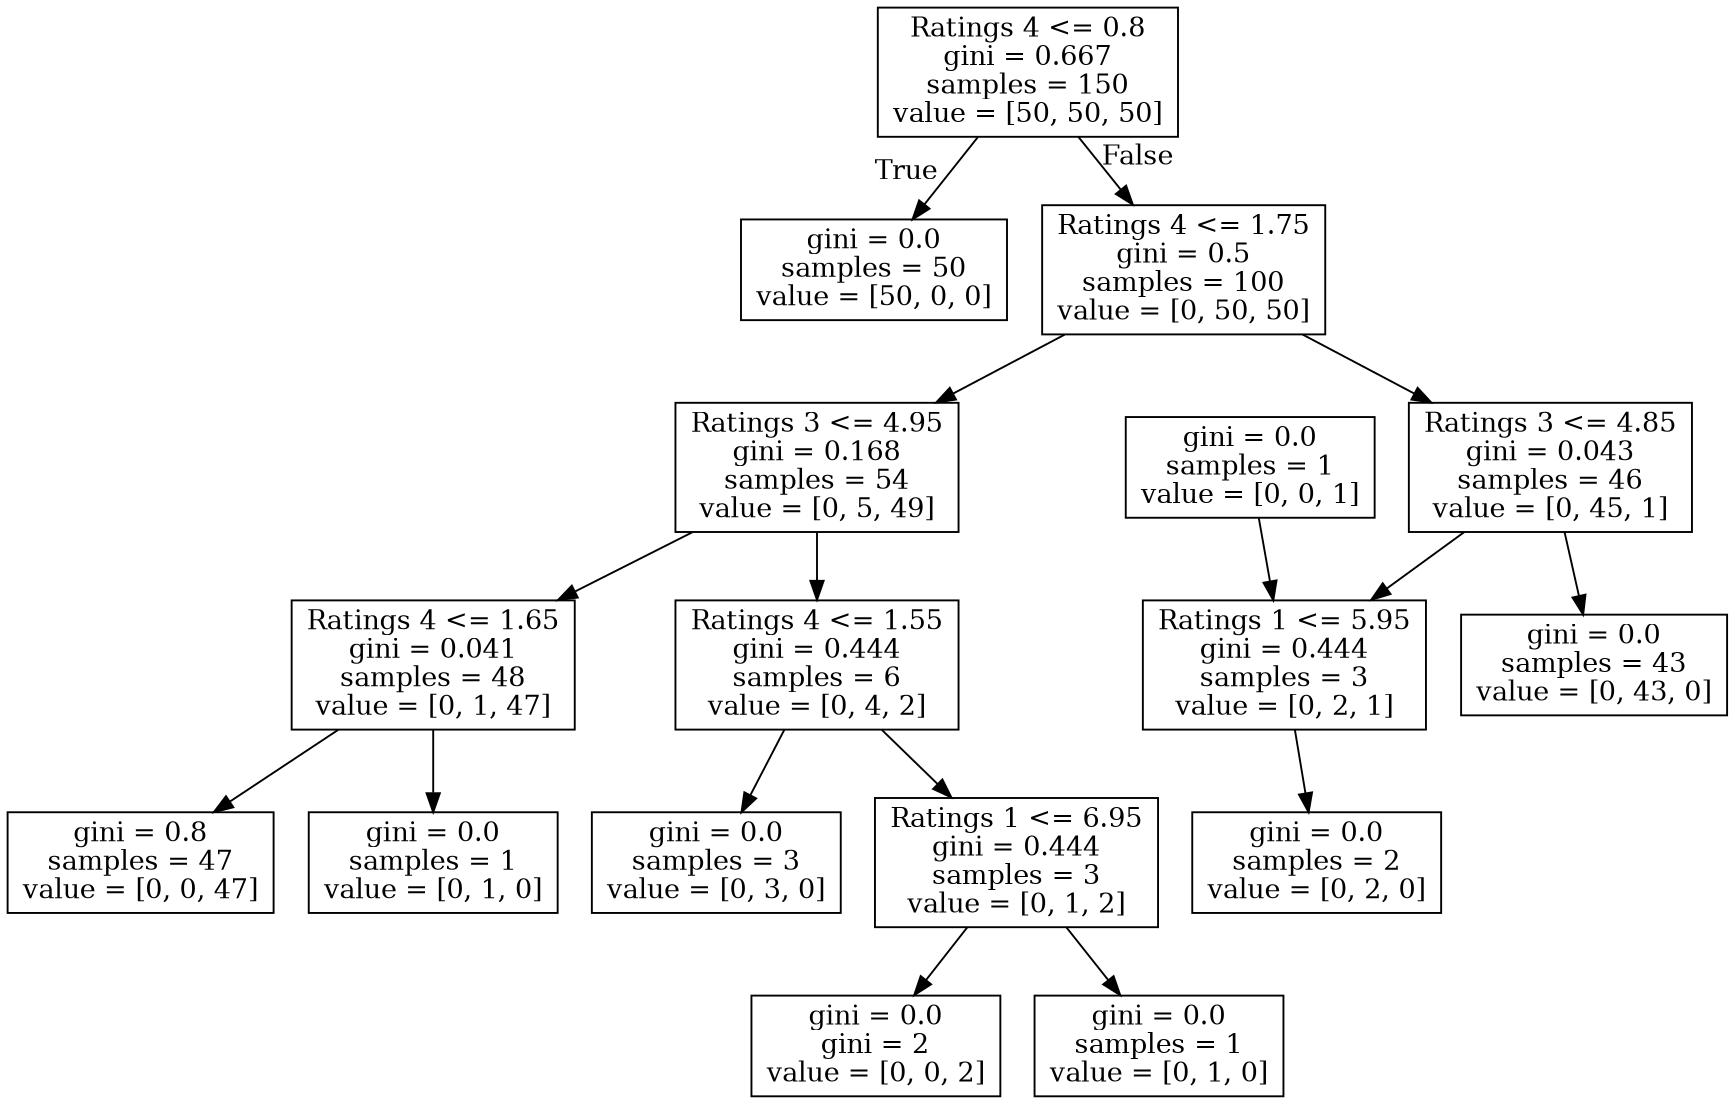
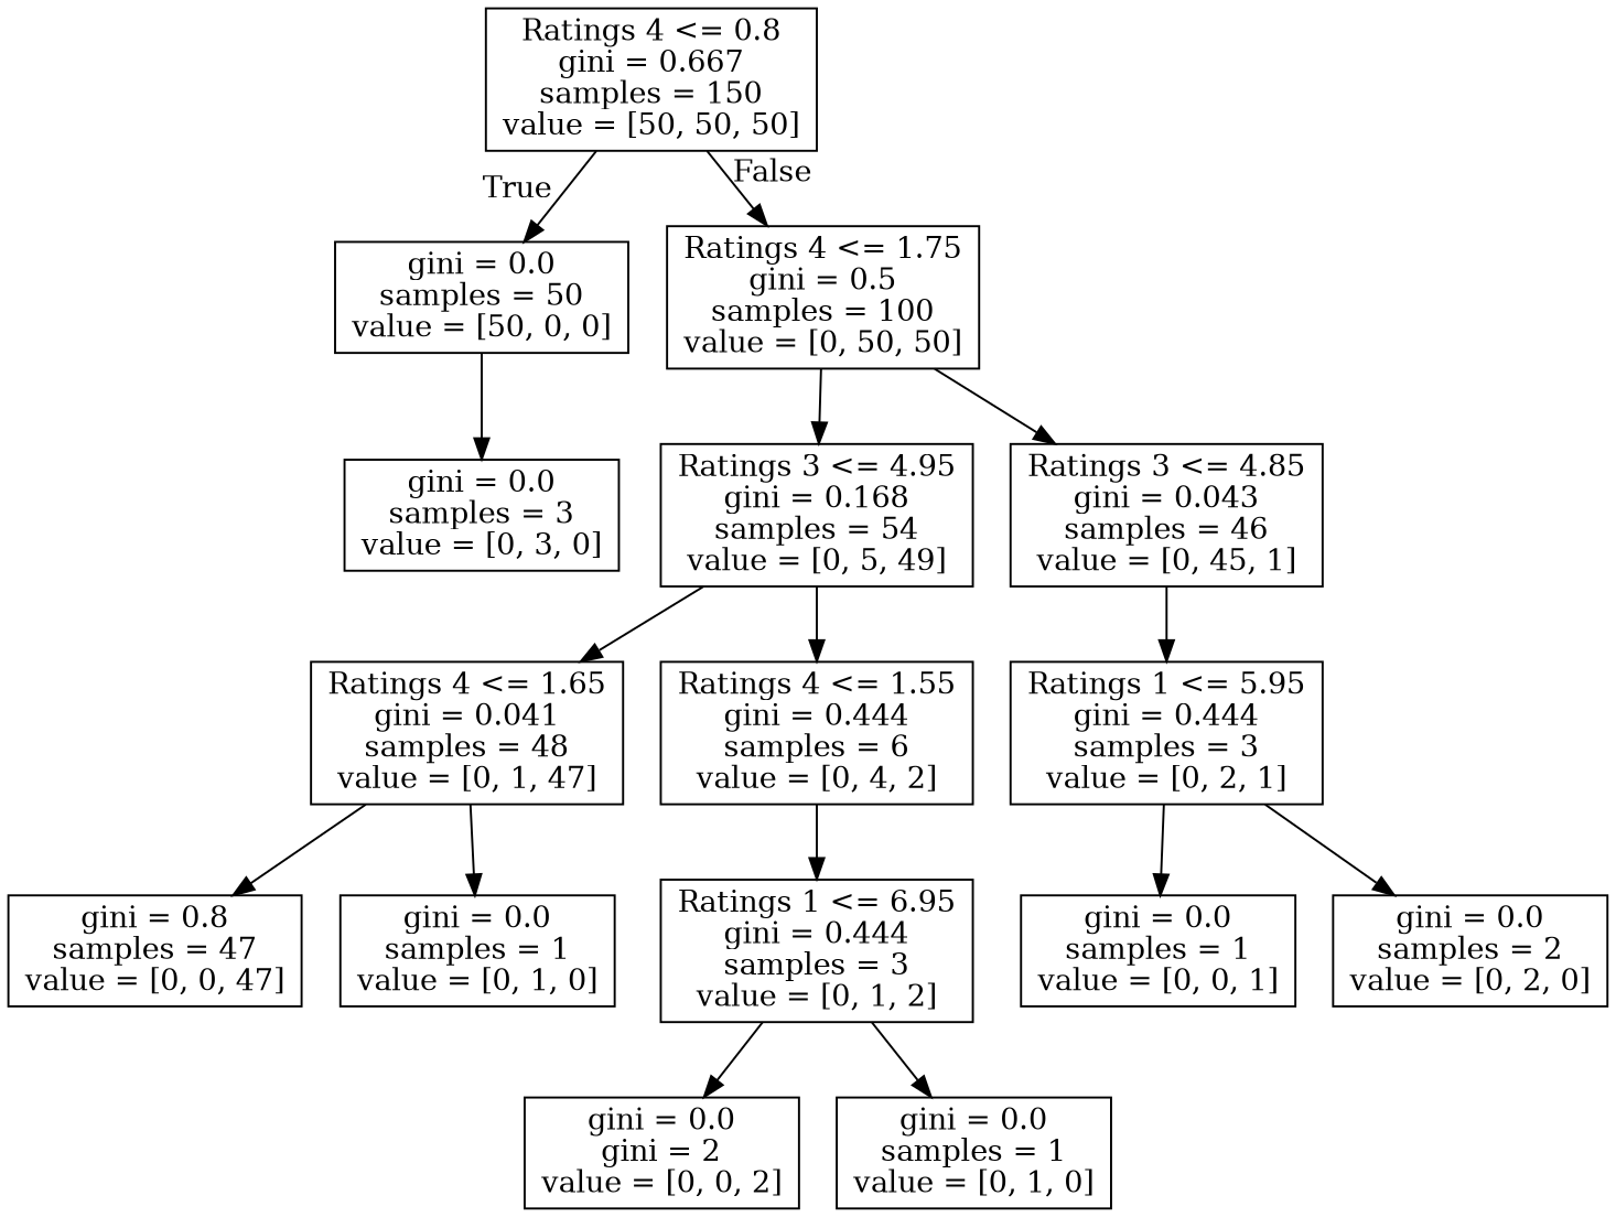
  digraph {
    node [shape=box]
    n1 [label="Ratings 4 <= 0.8\ngini = 0.667\nsamples = 150\nvalue = [50, 50, 50]"]
    n2 [label="gini = 0.0\nsamples = 50\nvalue = [50, 0, 0]"]
    n3 [label="Ratings 4 <= 1.75\ngini = 0.5\nsamples = 100\nvalue = [0, 50, 50]"]
    n4 [label="Ratings 3 <= 4.95\ngini = 0.168\nsamples = 54\nvalue = [0, 5, 49]"]
    n5 [label="Ratings 3 <= 4.85\ngini = 0.043\nsamples = 46\nvalue = [0, 45, 1]"]
    n6 [label="Ratings 4 <= 1.65\ngini = 0.041\nsamples = 48\nvalue = [0, 1, 47]"]
    n7 [label="Ratings 4 <= 1.55\ngini = 0.444\nsamples = 6\nvalue = [0, 4, 2]"]
    n8 [label="Ratings 1 <= 5.95\ngini = 0.444\nsamples = 3\nvalue = [0, 2, 1]"]
-   n9 [label="gini = 0.0\nsamples = 43\nvalue = [0, 43, 0]"]
    n10 [label="gini = 0.8\nsamples = 47\nvalue = [0, 0, 47]"]
    n11 [label="gini = 0.0\nsamples = 1\nvalue = [0, 1, 0]"]
    n12 [label="gini = 0.0\nsamples = 3\nvalue = [0, 3, 0]"]
    n13 [label="Ratings 1 <= 6.95\ngini = 0.444\nsamples = 3\nvalue = [0, 1, 2]"]
    n14 [label="gini = 0.0\ngini = 2\nvalue = [0, 0, 2]"]
    n15 [label="gini = 0.0\nsamples = 1\nvalue = [0, 1, 0]"]
    n16 [label="gini = 0.0\nsamples = 1\nvalue = [0, 0, 1]"]
    n17 [label="gini = 0.0\nsamples = 2\nvalue = [0, 2, 0]"]
    n1 -> n2 [headlabel=True labelangle=45 labeldistance=2.5]
    n1 -> n3 [headlabel=False labelangle=-45 labeldistance=2.5]
    n3 -> n4
    n3 -> n5
    n4 -> n6
    n4 -> n7
    n5 -> n8
-   n5 -> n9
    n6 -> n10
    n6 -> n11
-   n7 -> n12
+   n2 -> n12
    n7 -> n13
-   n16 -> n8
+   n8 -> n16
    n8 -> n17
    n13 -> n14
    n13 -> n15
  }
